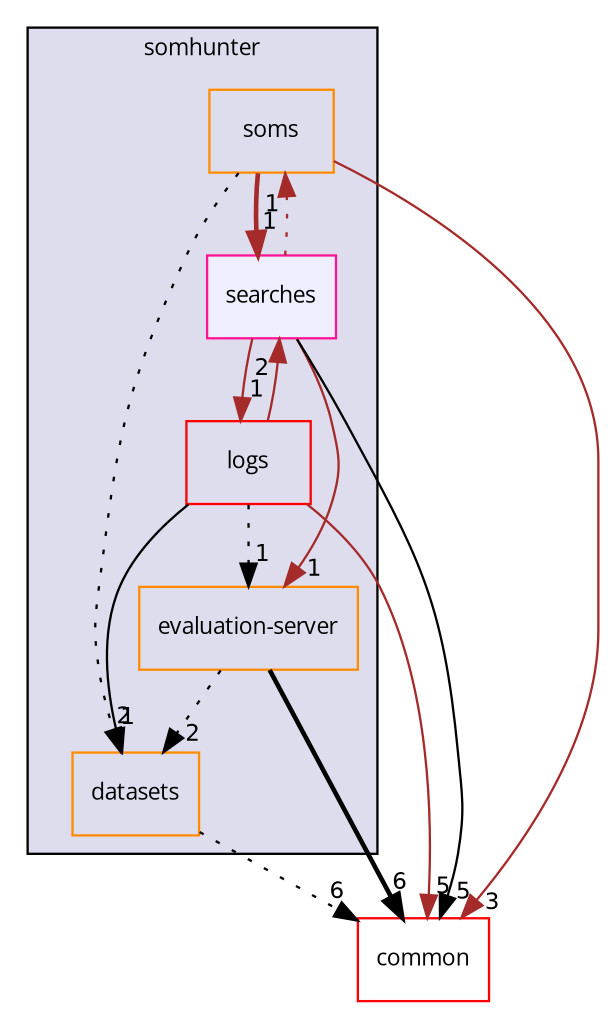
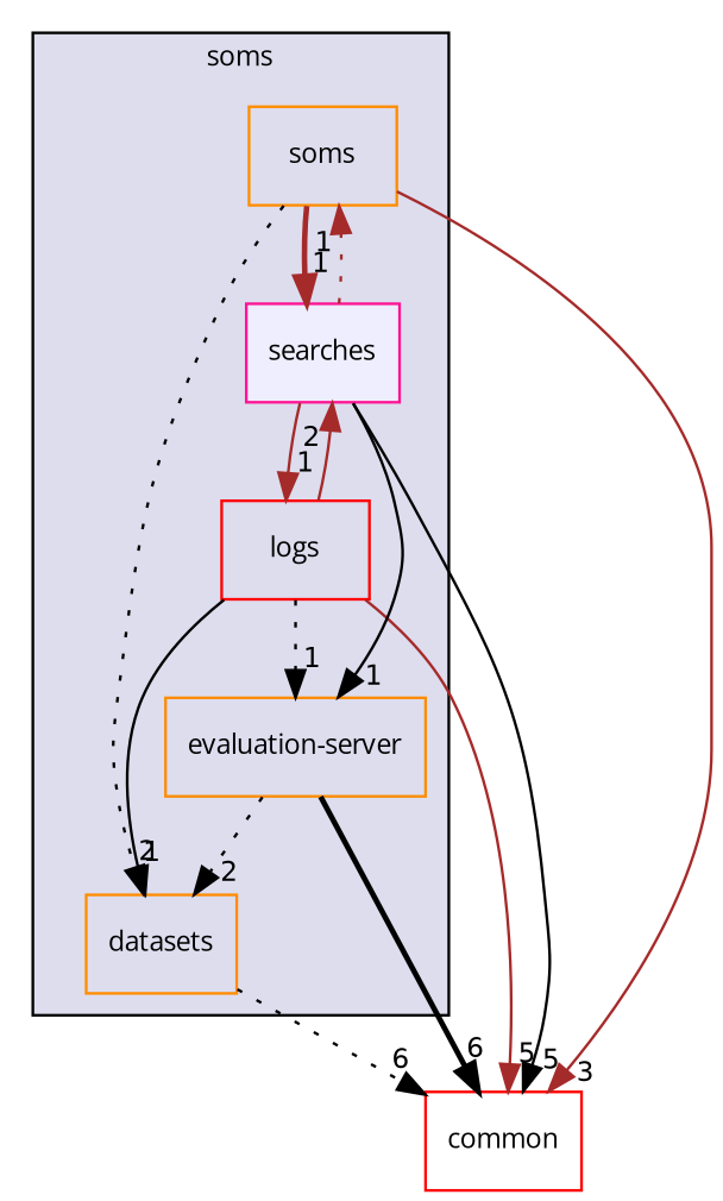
  digraph {
    compound=true
    fontname="Open Sans"
    node [color=darkorange fontname="Open Sans" fontsize=10 shape=box]
    edge [color=black fontname="Open Sans" headlabel=1 labeldistance=1.5 labelfontname=Helvetica labelfontsize=10 style=solid]
    n1 [label="evaluation-server"]
    n2 [label=soms]
    n3 [color=red label=logs]
    n4 [label=datasets]
    n5 [color=deeppink fillcolor="#eeeeff" label=searches pencolor=black style=filled]
    n6 [color=red fillcolor=white label=common style=filled]
    subgraph cluster_1 {
      bgcolor="#ddddee"
      fontsize=10
-     label=somhunter
+     label=soms
      pencolor=black
      n1
      n2
      n3
      n4
      n5
    }
    n1 -> n4 [headlabel=2 style=dotted]
    n1 -> n6 [headlabel=6 style=bold]
    n2 -> n4 [headlabel=2 style=dotted]
    n2 -> n5 [color=brown style=bold]
    n2 -> n6 [color=brown headlabel=3]
    n3 -> n1 [style=dotted]
    n3 -> n4
    n3 -> n5 [color=brown headlabel=2]
    n3 -> n6 [color=brown headlabel=5]
    n4 -> n6 [headlabel=6 style=dotted]
-   n5 -> n1 [color=brown]
+   n5 -> n1
    n5 -> n2 [color=brown style=dotted]
    n5 -> n3 [color=brown]
    n5 -> n6 [headlabel=5]
  }
